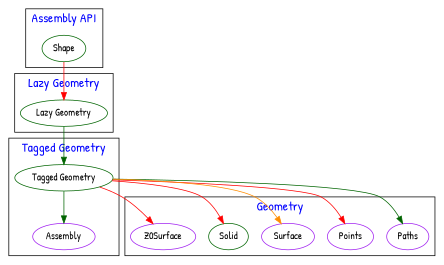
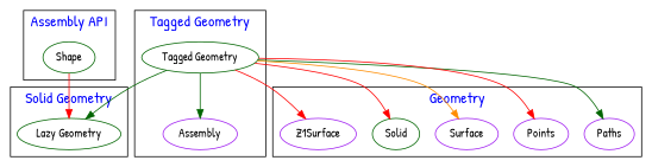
  digraph {
    fontcolor=blue
    fontname="Patrick Hand"
    fontsize=18
    node [color=purple fontname="Patrick Hand"]
    edge [color=red fontname="Patrick Hand"]
    "Lazy Geometry" [color=darkgreen]
    Shape [color=darkgreen]
    "Tagged Geometry" [color=darkgreen]
    Assembly [fillcolor=white style=filled]
    Paths
    Points
    Surface
    Solid [color=darkgreen]
-   Z0Surface
+   Z0Surface [label=Z1Surface]
    subgraph cluster_1 {
-     label="Lazy Geometry"
+     label="Solid Geometry"
      "Lazy Geometry"
    }
    subgraph cluster_2 {
      label="Assembly API"
      Shape
    }
    subgraph cluster_3 {
      label="Tagged Geometry"
      "Tagged Geometry"
      Assembly
    }
    subgraph cluster_4 {
      label=Geometry
      Paths
      Points
      Surface
      Solid
      Z0Surface
    }
-   "Lazy Geometry" -> "Tagged Geometry" [color=darkgreen]
+   "Tagged Geometry" -> "Lazy Geometry" [color=darkgreen]
    Shape -> "Lazy Geometry"
    "Tagged Geometry" -> Assembly [color=darkgreen]
    "Tagged Geometry" -> Paths [color=darkgreen]
    "Tagged Geometry" -> Points
    "Tagged Geometry" -> Surface [color=darkorange]
    "Tagged Geometry" -> Solid
    "Tagged Geometry" -> Z0Surface
  }
